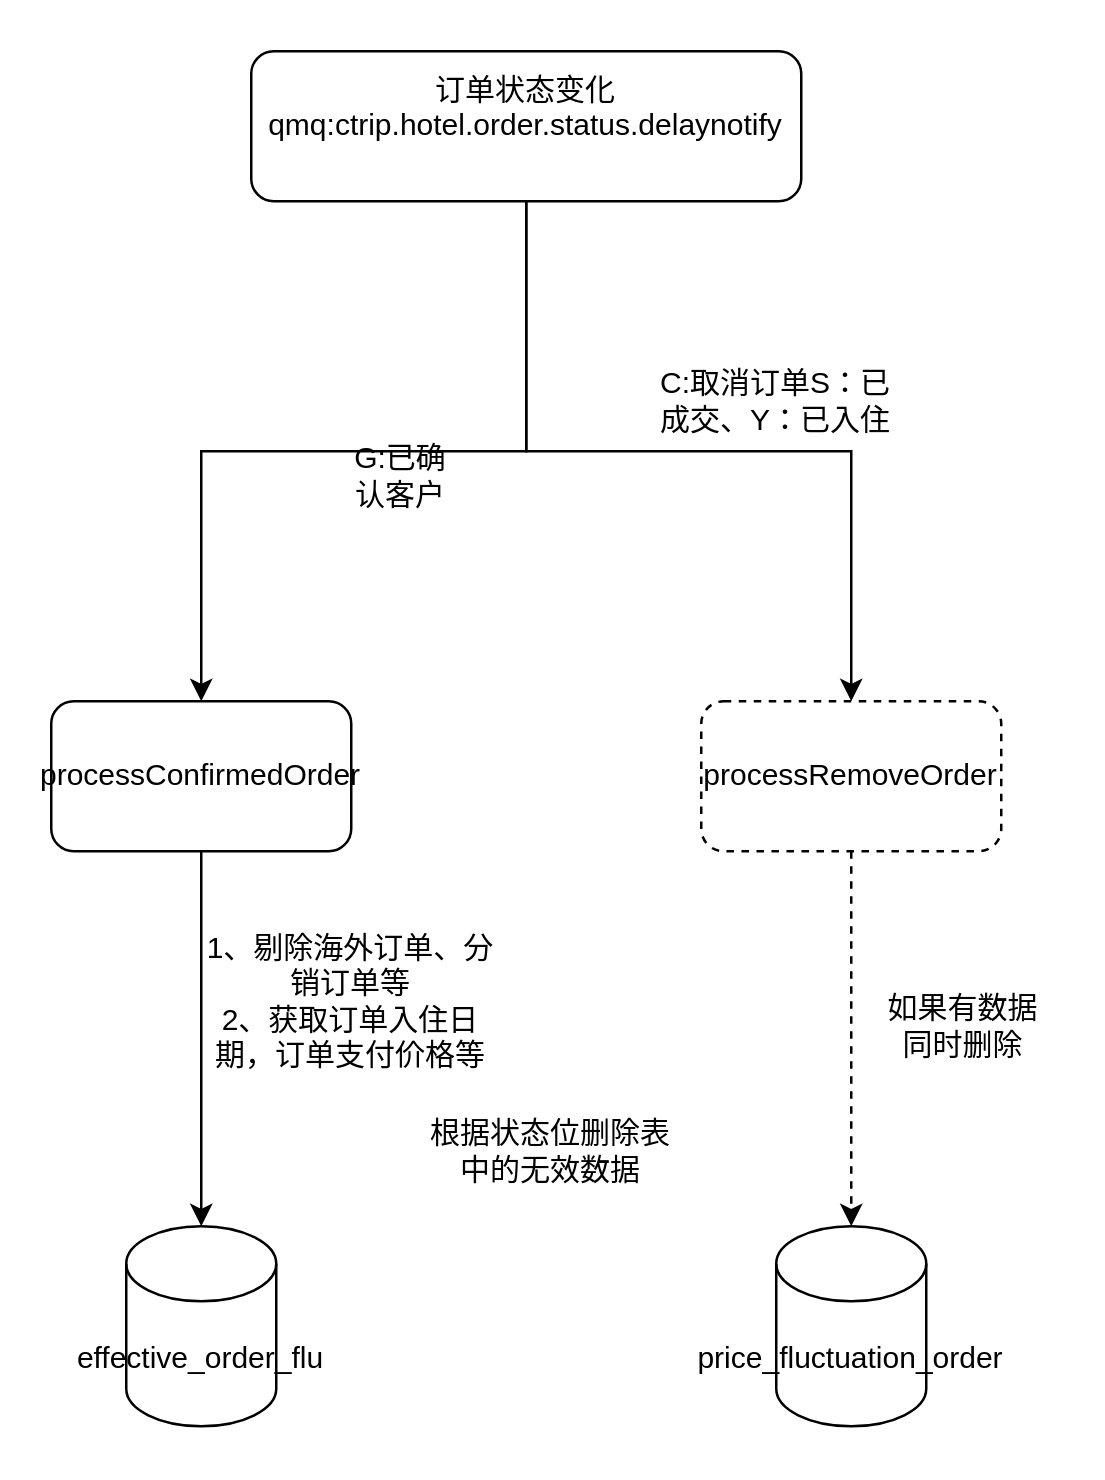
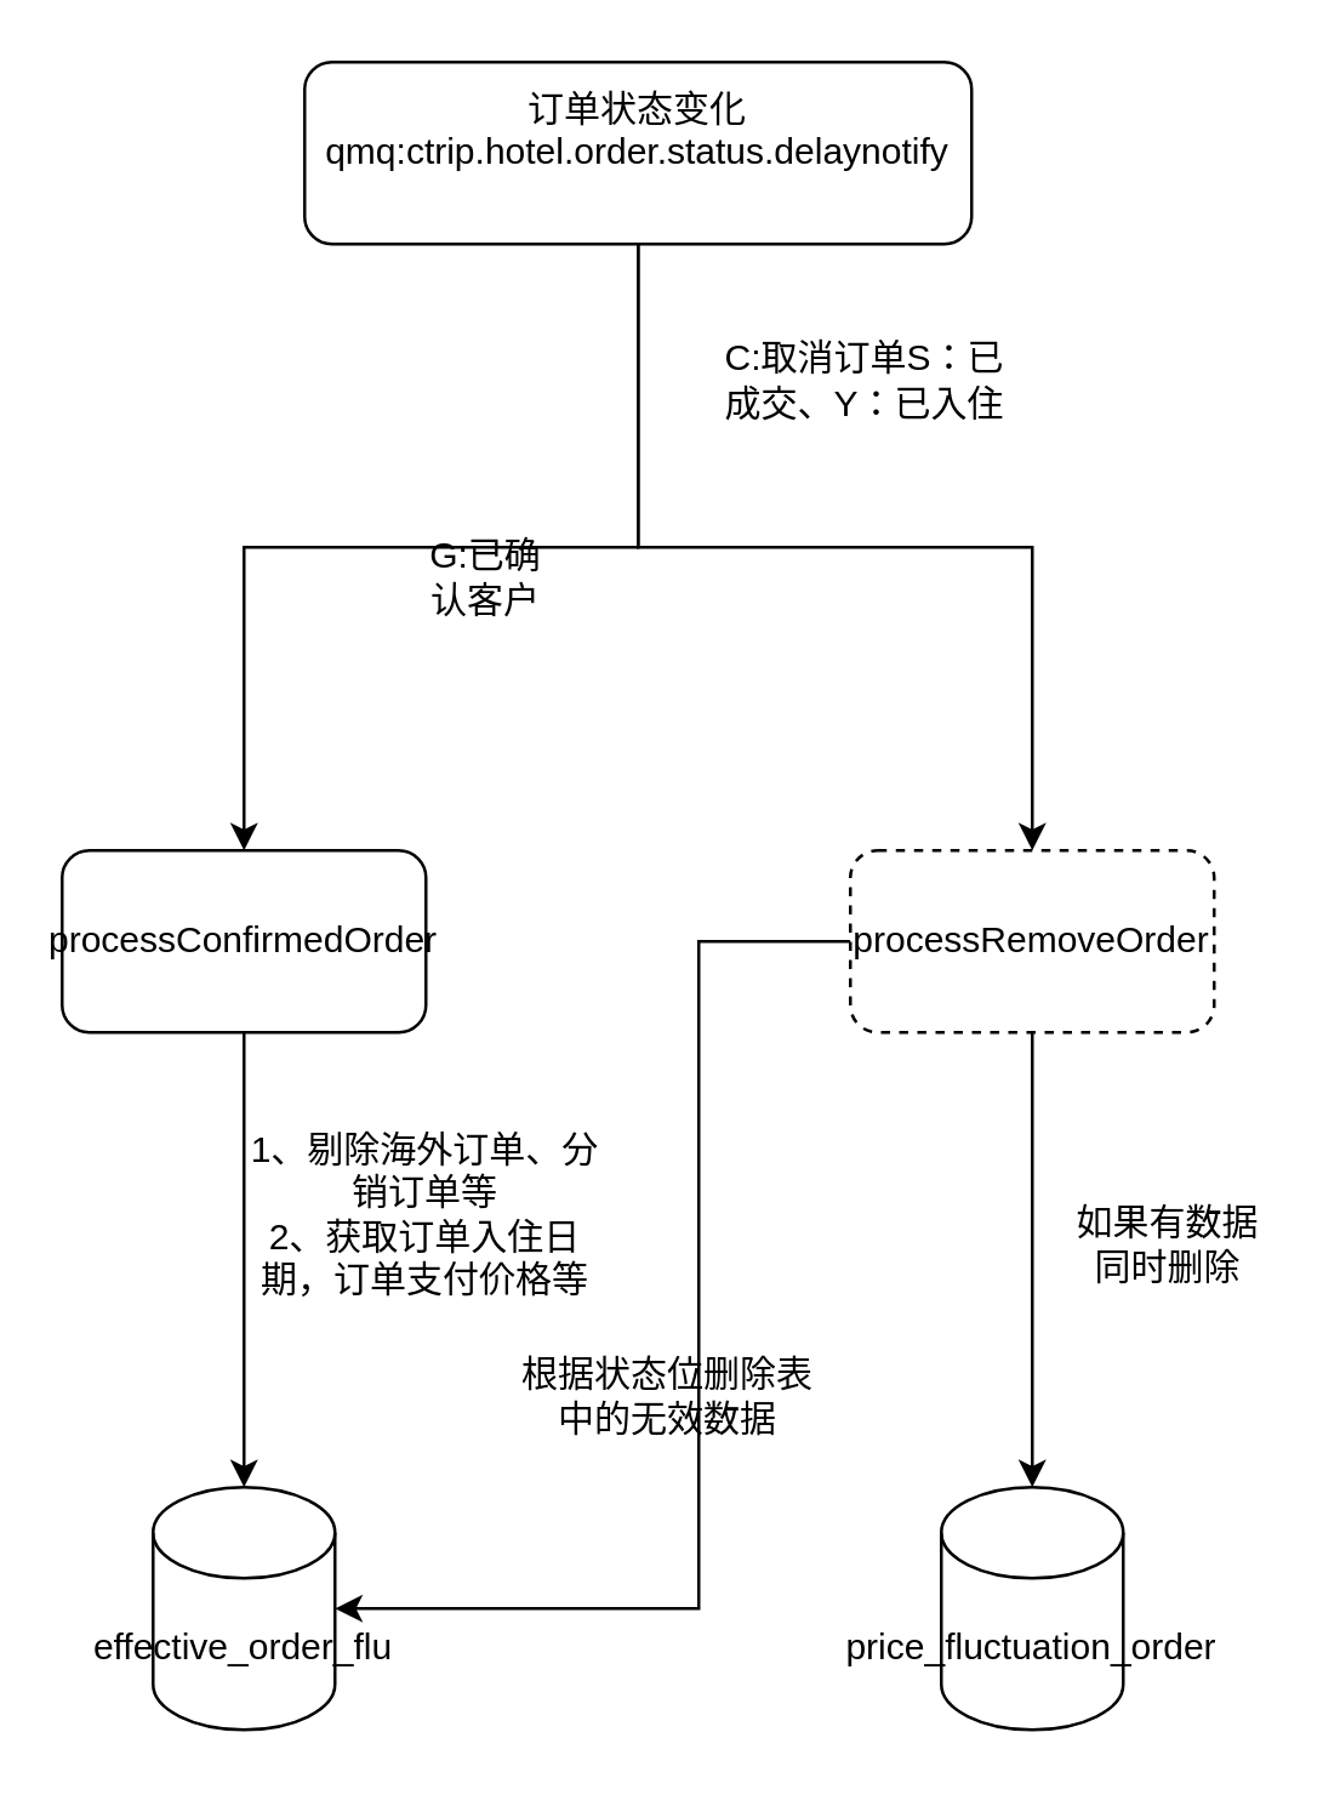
  <mxCell id="0" />
  <mxCell id="1" parent="0" />
  <mxCell id="2" value="" style="edgeStyle=orthogonalEdgeStyle;rounded=0;orthogonalLoop=1;jettySize=auto;html=1;" parent="1" source="4" target="6" edge="1"><mxGeometry relative="1" as="geometry"><Array as="points"><mxPoint x="210" y="180" /><mxPoint x="80" y="180" /></Array></mxGeometry></mxCell>
  <mxCell id="3" style="edgeStyle=orthogonalEdgeStyle;rounded=0;orthogonalLoop=1;jettySize=auto;html=1;entryX=0.5;entryY=0;entryDx=0;entryDy=0;" parent="1" source="4" target="10" edge="1"><mxGeometry relative="1" as="geometry"><mxPoint x="320" y="280" as="targetPoint" /><Array as="points"><mxPoint x="210" y="180" /><mxPoint x="340" y="180" /><mxPoint x="340" y="280" /></Array></mxGeometry></mxCell>
  <mxCell id="4" value="订单状态变化qmq:&lt;span&gt;ctrip.hotel.order.status.delaynotify&lt;br&gt;&lt;br&gt;&lt;/span&gt;" style="rounded=1;whiteSpace=wrap;html=1;fontSize=12;glass=0;strokeWidth=1;shadow=0;" parent="1" vertex="1"><mxGeometry x="100" y="20" width="220" height="60" as="geometry" /></mxCell>
  <mxCell id="5" value="" style="edgeStyle=orthogonalEdgeStyle;rounded=0;orthogonalLoop=1;jettySize=auto;html=1;entryX=0.5;entryY=0;entryDx=0;entryDy=0;entryPerimeter=0;" parent="1" source="6" target="13" edge="1"><mxGeometry relative="1" as="geometry"><mxPoint x="80" y="470" as="targetPoint" /></mxGeometry></mxCell>
  <mxCell id="6" value="&lt;p&gt;processConfirmedOrder&lt;/p&gt;" style="whiteSpace=wrap;html=1;rounded=1;shadow=0;strokeWidth=1;glass=0;" parent="1" vertex="1"><mxGeometry x="20" y="280" width="120" height="60" as="geometry" /></mxCell>
  <mxCell id="7" value="G:已确认客户" style="text;html=1;strokeColor=none;fillColor=none;align=center;verticalAlign=middle;whiteSpace=wrap;rounded=0;" parent="1" vertex="1"><mxGeometry x="140" y="180" width="40" height="20" as="geometry" /></mxCell>
- <mxCell id="9" style="edgeStyle=orthogonalEdgeStyle;rounded=0;orthogonalLoop=1;jettySize=auto;html=1;entryX=0.5;entryY=0;entryDx=0;entryDy=0;entryPerimeter=0;dashed=1;" edge="1" parent="1" source="10" target="15"><mxGeometry relative="1" as="geometry" /></mxCell>
+ <mxCell id="8" style="edgeStyle=orthogonalEdgeStyle;rounded=0;orthogonalLoop=1;jettySize=auto;html=1;" parent="1" source="10" target="13" edge="1"><mxGeometry relative="1" as="geometry"><mxPoint x="340" y="540" as="targetPoint" /><Array as="points"><mxPoint x="230" y="310" /><mxPoint x="230" y="530" /></Array></mxGeometry></mxCell>
+ <mxCell id="9" style="edgeStyle=orthogonalEdgeStyle;rounded=0;orthogonalLoop=1;jettySize=auto;html=1;entryX=0.5;entryY=0;entryDx=0;entryDy=0;entryPerimeter=0;" edge="1" parent="1" source="10" target="15"><mxGeometry relative="1" as="geometry" /></mxCell>
  <mxCell id="10" value="&lt;p&gt;processRemoveOrder&lt;/p&gt;" style="rounded=1;whiteSpace=wrap;html=1;dashed=1;" parent="1" vertex="1"><mxGeometry x="280" y="280" width="120" height="60" as="geometry" /></mxCell>
- <mxCell id="11" value="C:取消订单S：已成交、Y：已入住" style="text;html=1;strokeColor=none;fillColor=none;align=center;verticalAlign=middle;whiteSpace=wrap;rounded=0;" parent="1" vertex="1"><mxGeometry x="260" y="150" width="100" height="20" as="geometry" /></mxCell>
+ <mxCell id="11" value="C:取消订单S：已成交、Y：已入住" style="text;html=1;strokeColor=none;fillColor=none;align=center;verticalAlign=middle;whiteSpace=wrap;rounded=0;" parent="1" vertex="1"><mxGeometry x="235" y="115" width="100" height="20" as="geometry" /></mxCell>
  <mxCell id="12" value="1、剔除海外订单、分销订单等&lt;br&gt;2、获取订单入住日期，订单支付价格等" style="text;html=1;strokeColor=none;fillColor=none;align=center;verticalAlign=middle;whiteSpace=wrap;rounded=0;" parent="1" vertex="1"><mxGeometry x="80" y="380" width="120" height="40" as="geometry" /></mxCell>
  <mxCell id="13" value="&lt;p&gt;effective_order_flu&lt;/p&gt;" style="shape=cylinder3;whiteSpace=wrap;html=1;boundedLbl=1;backgroundOutline=1;size=15;" parent="1" vertex="1"><mxGeometry x="50" y="490" width="60" height="80" as="geometry" /></mxCell>
  <mxCell id="14" value="根据状态位删除表中的无效数据" style="text;html=1;strokeColor=none;fillColor=none;align=center;verticalAlign=middle;whiteSpace=wrap;rounded=0;" parent="1" vertex="1"><mxGeometry x="170" y="440" width="100" height="40" as="geometry" /></mxCell>
  <mxCell id="15" value="&lt;p&gt;price_fluctuation_order&lt;/p&gt;" style="shape=cylinder3;whiteSpace=wrap;html=1;boundedLbl=1;backgroundOutline=1;size=15;" vertex="1" parent="1"><mxGeometry x="310" y="490" width="60" height="80" as="geometry" /></mxCell>
  <mxCell id="16" value="如果有数据同时删除" style="text;html=1;strokeColor=none;fillColor=none;align=center;verticalAlign=middle;whiteSpace=wrap;rounded=0;" vertex="1" parent="1"><mxGeometry x="350" y="400" width="70" height="20" as="geometry" /></mxCell>
